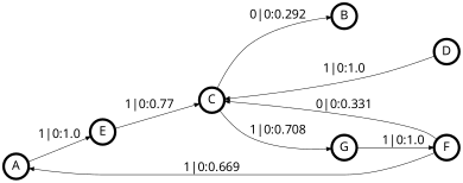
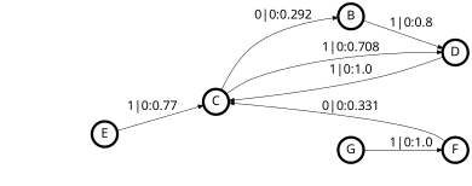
  digraph {
    fontname="CMU Serif Roman"
    rankdir=LR
    node [fontname="CMU Serif Roman" fontsize=24 penwidth=5 shape=circle]
    edge [fontname="CMU Serif Roman" fontsize=24]
-   A
    E
    C
    B
    D
    G
    F
-   A -> E [label="1|0:1.0\l"]
    E -> C [label="1|0:0.77\l"]
    C -> B [label="0|0:0.292\l"]
-   C -> G [label="1|0:0.708\l"]
+   C -> D [label="1|0:0.708\l"]
+   B -> D [label="1|0:0.8\l"]
    D -> C [label="1|0:1.0\l"]
    G -> F [label="1|0:1.0\l"]
-   F -> A [label="1|0:0.669\l"]
    F -> C [label="0|0:0.331\l"]
  }
